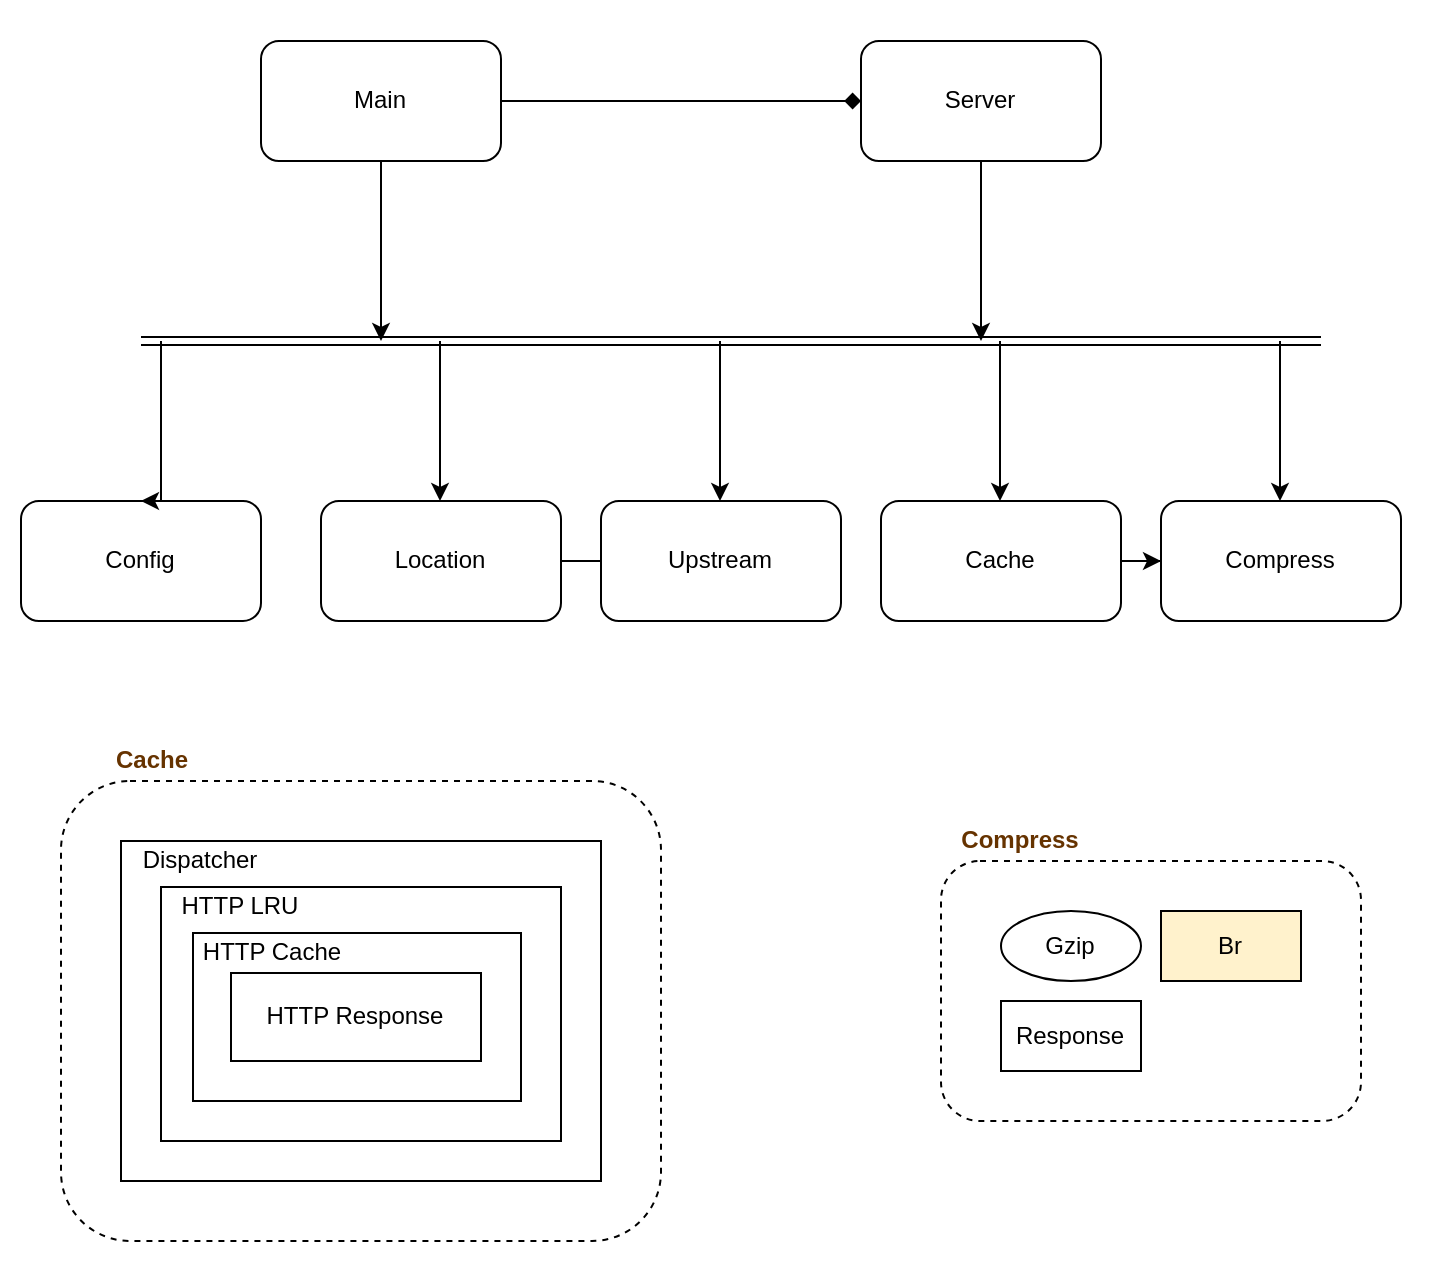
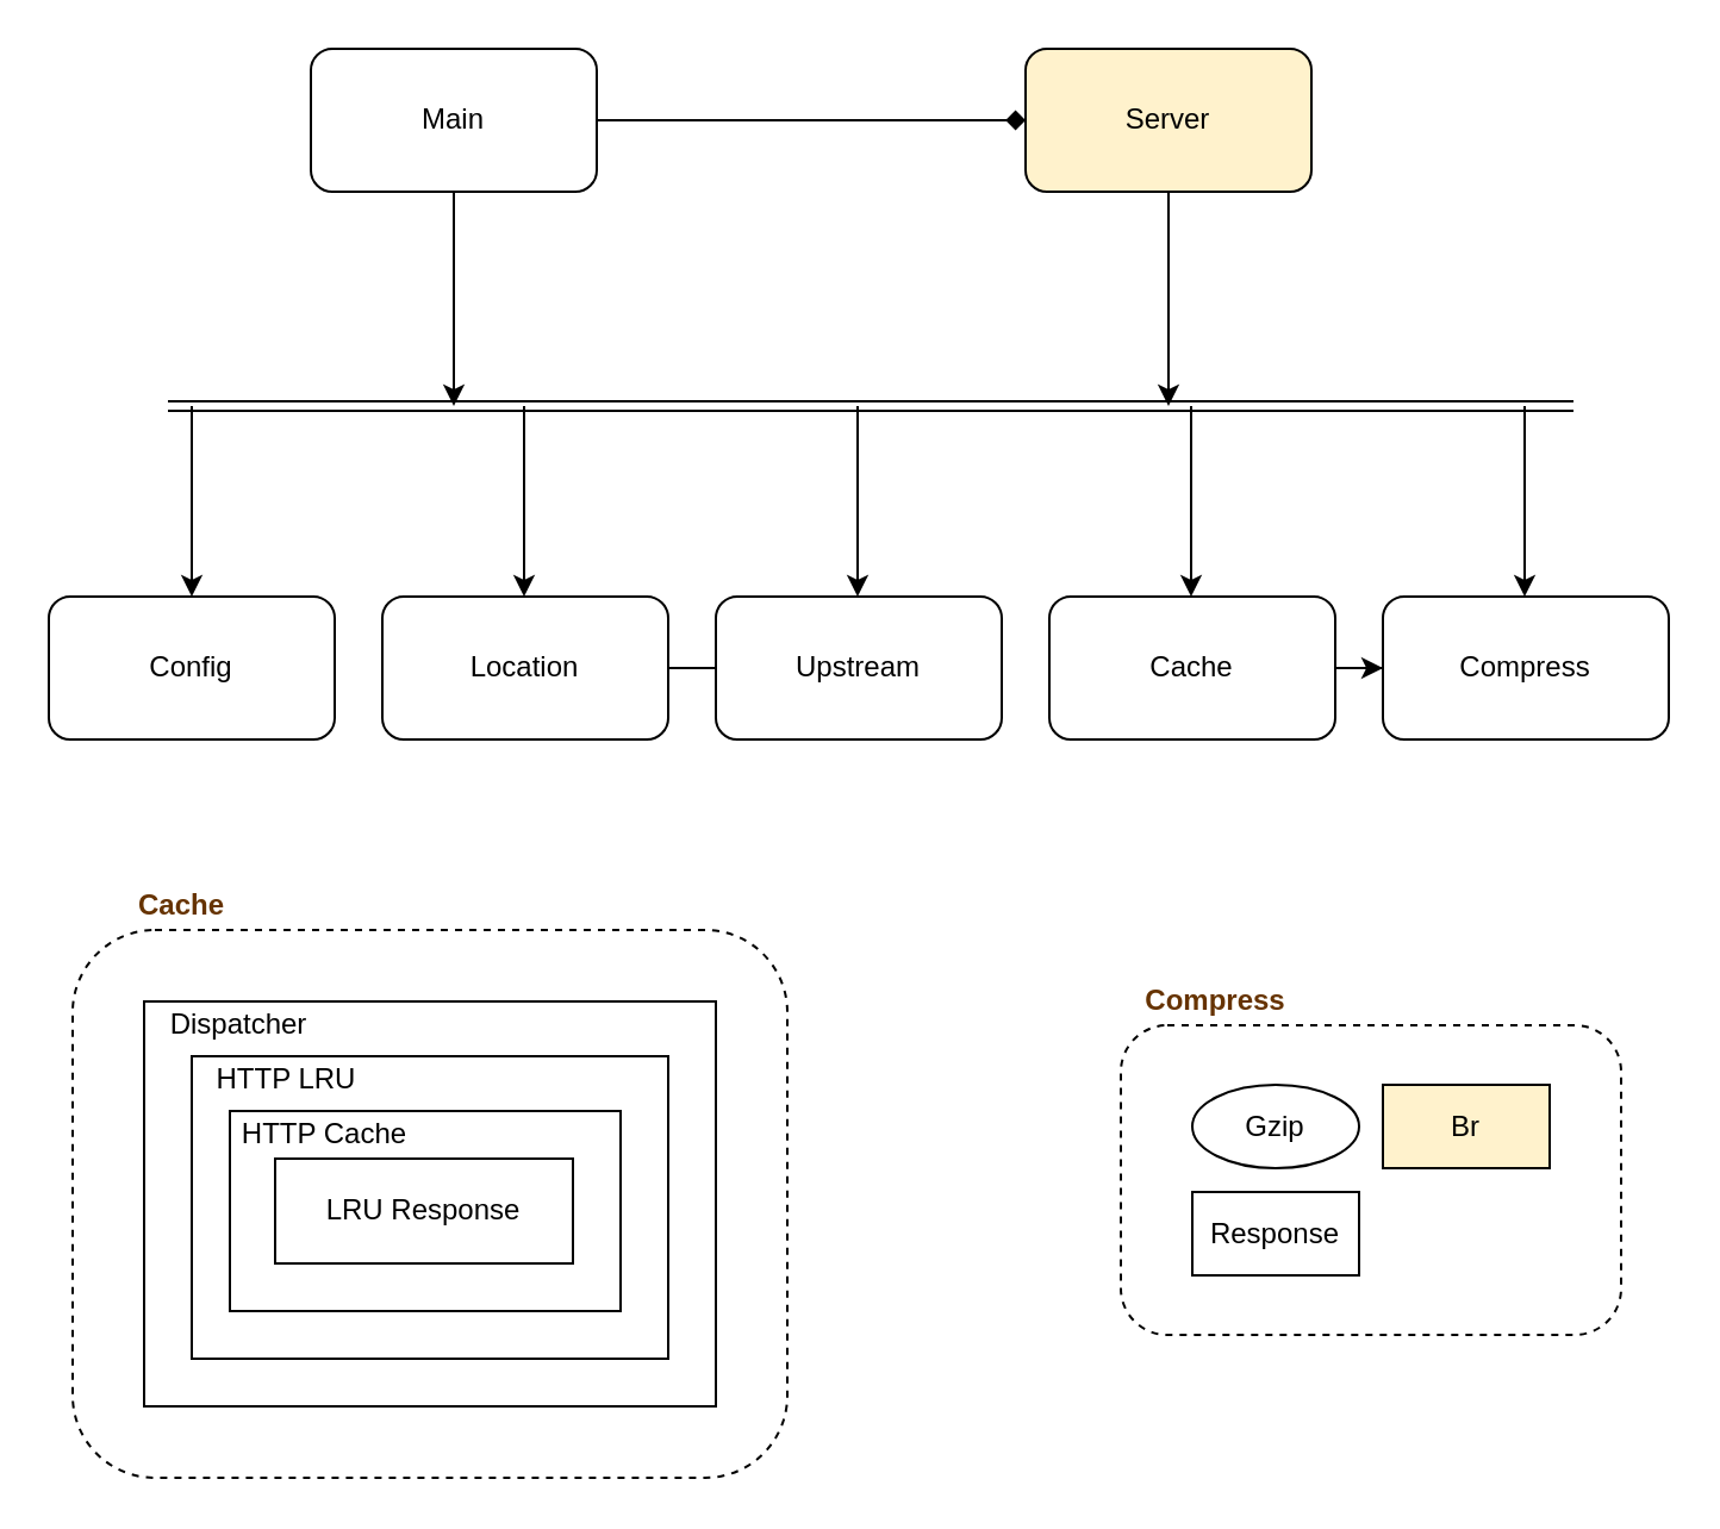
  <mxCell id="0" />
  <mxCell id="1" parent="0" />
  <mxCell id="2" value="" style="group" parent="1" vertex="1" connectable="0"><mxGeometry x="480" y="410" width="200" height="150" as="geometry" /></mxCell>
  <mxCell id="3" value="" style="group" parent="2" vertex="1" connectable="0"><mxGeometry y="30" width="200" height="120" as="geometry" /></mxCell>
  <mxCell id="4" value="" style="rounded=1;whiteSpace=wrap;html=1;dashed=1;" parent="3" vertex="1"><mxGeometry x="-10" y="-10" width="210" height="130" as="geometry" /></mxCell>
  <mxCell id="5" value="Gzip" style="ellipse;whiteSpace=wrap;html=1;" parent="3" vertex="1"><mxGeometry x="20" y="15" width="70" height="35" as="geometry" /></mxCell>
  <mxCell id="6" value="Br" style="rounded=0;whiteSpace=wrap;html=1;fillColor=#fff2cc;" parent="3" vertex="1"><mxGeometry x="100" y="15" width="70" height="35" as="geometry" /></mxCell>
  <mxCell id="7" value="Response" style="rounded=0;whiteSpace=wrap;html=1;" parent="3" vertex="1"><mxGeometry x="20" y="60" width="70" height="35" as="geometry" /></mxCell>
  <mxCell id="8" value="&lt;font color=&quot;#663300&quot;&gt;&lt;b&gt;Compress&lt;/b&gt;&lt;/font&gt;" style="text;html=1;strokeColor=none;fillColor=none;align=center;verticalAlign=middle;whiteSpace=wrap;rounded=0;" parent="2" vertex="1"><mxGeometry x="10" width="40" height="20" as="geometry" /></mxCell>
  <mxCell id="9" value="" style="group" parent="1" vertex="1" connectable="0"><mxGeometry x="30" y="370" width="300" height="250" as="geometry" /></mxCell>
  <mxCell id="10" value="" style="rounded=1;whiteSpace=wrap;html=1;dashed=1;" parent="9" vertex="1"><mxGeometry y="20" width="300" height="230" as="geometry" /></mxCell>
  <mxCell id="11" value="&lt;font color=&quot;#663300&quot;&gt;&lt;b&gt;Cache&lt;/b&gt;&lt;/font&gt;" style="text;html=1;strokeColor=none;fillColor=none;align=center;verticalAlign=middle;whiteSpace=wrap;rounded=0;" parent="9" vertex="1"><mxGeometry x="26" width="40" height="20" as="geometry" /></mxCell>
  <mxCell id="12" value="" style="rounded=0;whiteSpace=wrap;html=1;" parent="9" vertex="1"><mxGeometry x="30" y="50" width="240" height="170" as="geometry" /></mxCell>
  <mxCell id="13" value="Dispatcher" style="text;html=1;strokeColor=none;fillColor=none;align=center;verticalAlign=middle;whiteSpace=wrap;rounded=0;" parent="9" vertex="1"><mxGeometry x="30" y="50" width="80" height="20" as="geometry" /></mxCell>
  <mxCell id="14" value="" style="rounded=0;whiteSpace=wrap;html=1;" parent="9" vertex="1"><mxGeometry x="50" y="73" width="200" height="127" as="geometry" /></mxCell>
  <mxCell id="15" value="HTTP LRU" style="text;html=1;strokeColor=none;fillColor=none;align=center;verticalAlign=middle;whiteSpace=wrap;rounded=0;" parent="9" vertex="1"><mxGeometry x="50" y="73" width="80" height="20" as="geometry" /></mxCell>
  <mxCell id="16" value="" style="rounded=0;whiteSpace=wrap;html=1;" parent="9" vertex="1"><mxGeometry x="66" y="96" width="164" height="84" as="geometry" /></mxCell>
  <mxCell id="17" value="HTTP Cache" style="text;html=1;strokeColor=none;fillColor=none;align=center;verticalAlign=middle;whiteSpace=wrap;rounded=0;" parent="9" vertex="1"><mxGeometry x="66" y="96" width="80" height="20" as="geometry" /></mxCell>
- <mxCell id="18" value="HTTP Response" style="rounded=0;whiteSpace=wrap;html=1;" parent="9" vertex="1"><mxGeometry x="85" y="116" width="125" height="44" as="geometry" /></mxCell>
+ <mxCell id="18" value="LRU Response" style="rounded=0;whiteSpace=wrap;html=1;" parent="9" vertex="1"><mxGeometry x="85" y="116" width="125" height="44" as="geometry" /></mxCell>
  <mxCell id="19" value="Upstream" style="rounded=1;whiteSpace=wrap;html=1;" parent="1" vertex="1"><mxGeometry x="300" y="250" width="120" height="60" as="geometry" /></mxCell>
  <mxCell id="20" value="" style="edgeStyle=orthogonalEdgeStyle;rounded=0;orthogonalLoop=1;jettySize=auto;html=1;endArrow=none;" edge="1" parent="1" source="21" target="19"><mxGeometry relative="1" as="geometry" /></mxCell>
  <mxCell id="21" value="Location" style="rounded=1;whiteSpace=wrap;html=1;" parent="1" vertex="1"><mxGeometry x="160" y="250" width="120" height="60" as="geometry" /></mxCell>
  <mxCell id="22" value="" style="edgeStyle=orthogonalEdgeStyle;rounded=0;orthogonalLoop=1;jettySize=auto;html=1;" edge="1" parent="1" source="23" target="24"><mxGeometry relative="1" as="geometry" /></mxCell>
  <mxCell id="23" value="Cache" style="rounded=1;whiteSpace=wrap;html=1;" parent="1" vertex="1"><mxGeometry x="440" y="250" width="120" height="60" as="geometry" /></mxCell>
  <mxCell id="24" value="Compress" style="rounded=1;whiteSpace=wrap;html=1;" parent="1" vertex="1"><mxGeometry x="580" y="250" width="120" height="60" as="geometry" /></mxCell>
  <mxCell id="25" style="edgeStyle=orthogonalEdgeStyle;rounded=0;orthogonalLoop=1;jettySize=auto;html=1;" edge="1" parent="1" source="26"><mxGeometry relative="1" as="geometry"><mxPoint x="490" y="170" as="targetPoint" /></mxGeometry></mxCell>
- <mxCell id="26" value="Server" style="rounded=1;whiteSpace=wrap;html=1;" parent="1" vertex="1"><mxGeometry x="430" y="20" width="120" height="60" as="geometry" /></mxCell>
- <mxCell id="27" value="Config" style="rounded=1;whiteSpace=wrap;html=1;" vertex="1" parent="1"><mxGeometry x="10" y="250" width="120" height="60" as="geometry" /></mxCell>
+ <mxCell id="26" value="Server" style="rounded=1;whiteSpace=wrap;html=1;fillColor=#fff2cc;" parent="1" vertex="1"><mxGeometry x="430" y="20" width="120" height="60" as="geometry" /></mxCell>
+ <mxCell id="27" value="Config" style="rounded=1;whiteSpace=wrap;html=1;" vertex="1" parent="1"><mxGeometry x="20" y="250" width="120" height="60" as="geometry" /></mxCell>
  <mxCell id="28" style="edgeStyle=orthogonalEdgeStyle;rounded=0;orthogonalLoop=1;jettySize=auto;html=1;entryX=0;entryY=0.5;entryDx=0;entryDy=0;endArrow=diamond;" edge="1" parent="1" source="30" target="26"><mxGeometry relative="1" as="geometry" /></mxCell>
  <mxCell id="29" style="edgeStyle=orthogonalEdgeStyle;rounded=0;orthogonalLoop=1;jettySize=auto;html=1;" edge="1" parent="1" source="30"><mxGeometry relative="1" as="geometry"><mxPoint x="190" y="170" as="targetPoint" /></mxGeometry></mxCell>
  <mxCell id="30" value="Main" style="rounded=1;whiteSpace=wrap;html=1;" vertex="1" parent="1"><mxGeometry x="130" y="20" width="120" height="60" as="geometry" /></mxCell>
  <mxCell id="31" value="" style="shape=link;html=1;" edge="1" parent="1"><mxGeometry width="100" relative="1" as="geometry"><mxPoint x="70" y="170" as="sourcePoint" /><mxPoint x="660" y="170" as="targetPoint" /></mxGeometry></mxCell>
  <mxCell id="32" style="edgeStyle=orthogonalEdgeStyle;rounded=0;orthogonalLoop=1;jettySize=auto;html=1;entryX=0.5;entryY=0;entryDx=0;entryDy=0;" edge="1" parent="1" target="27"><mxGeometry relative="1" as="geometry"><mxPoint x="50" y="250" as="targetPoint" /><mxPoint x="80" y="170" as="sourcePoint" /><Array as="points"><mxPoint x="80" y="210" /><mxPoint x="80" y="210" /></Array></mxGeometry></mxCell>
  <mxCell id="33" style="edgeStyle=orthogonalEdgeStyle;rounded=0;orthogonalLoop=1;jettySize=auto;html=1;entryX=0.5;entryY=0;entryDx=0;entryDy=0;" edge="1" parent="1"><mxGeometry relative="1" as="geometry"><mxPoint x="219.5" y="250" as="targetPoint" /><mxPoint x="219.5" y="170" as="sourcePoint" /><Array as="points"><mxPoint x="219.5" y="210" /><mxPoint x="219.5" y="210" /></Array></mxGeometry></mxCell>
  <mxCell id="34" style="edgeStyle=orthogonalEdgeStyle;rounded=0;orthogonalLoop=1;jettySize=auto;html=1;entryX=0.5;entryY=0;entryDx=0;entryDy=0;" edge="1" parent="1"><mxGeometry relative="1" as="geometry"><mxPoint x="359.5" y="250" as="targetPoint" /><mxPoint x="359.5" y="170" as="sourcePoint" /><Array as="points"><mxPoint x="359.5" y="210" /><mxPoint x="359.5" y="210" /></Array></mxGeometry></mxCell>
  <mxCell id="35" style="edgeStyle=orthogonalEdgeStyle;rounded=0;orthogonalLoop=1;jettySize=auto;html=1;entryX=0.5;entryY=0;entryDx=0;entryDy=0;" edge="1" parent="1"><mxGeometry relative="1" as="geometry"><mxPoint x="499.5" y="250" as="targetPoint" /><mxPoint x="499.5" y="170" as="sourcePoint" /><Array as="points"><mxPoint x="499.5" y="210" /><mxPoint x="499.5" y="210" /></Array></mxGeometry></mxCell>
  <mxCell id="36" style="edgeStyle=orthogonalEdgeStyle;rounded=0;orthogonalLoop=1;jettySize=auto;html=1;entryX=0.5;entryY=0;entryDx=0;entryDy=0;" edge="1" parent="1"><mxGeometry relative="1" as="geometry"><mxPoint x="639.5" y="250" as="targetPoint" /><mxPoint x="639.5" y="170" as="sourcePoint" /><Array as="points"><mxPoint x="639.5" y="210" /><mxPoint x="639.5" y="210" /></Array></mxGeometry></mxCell>
